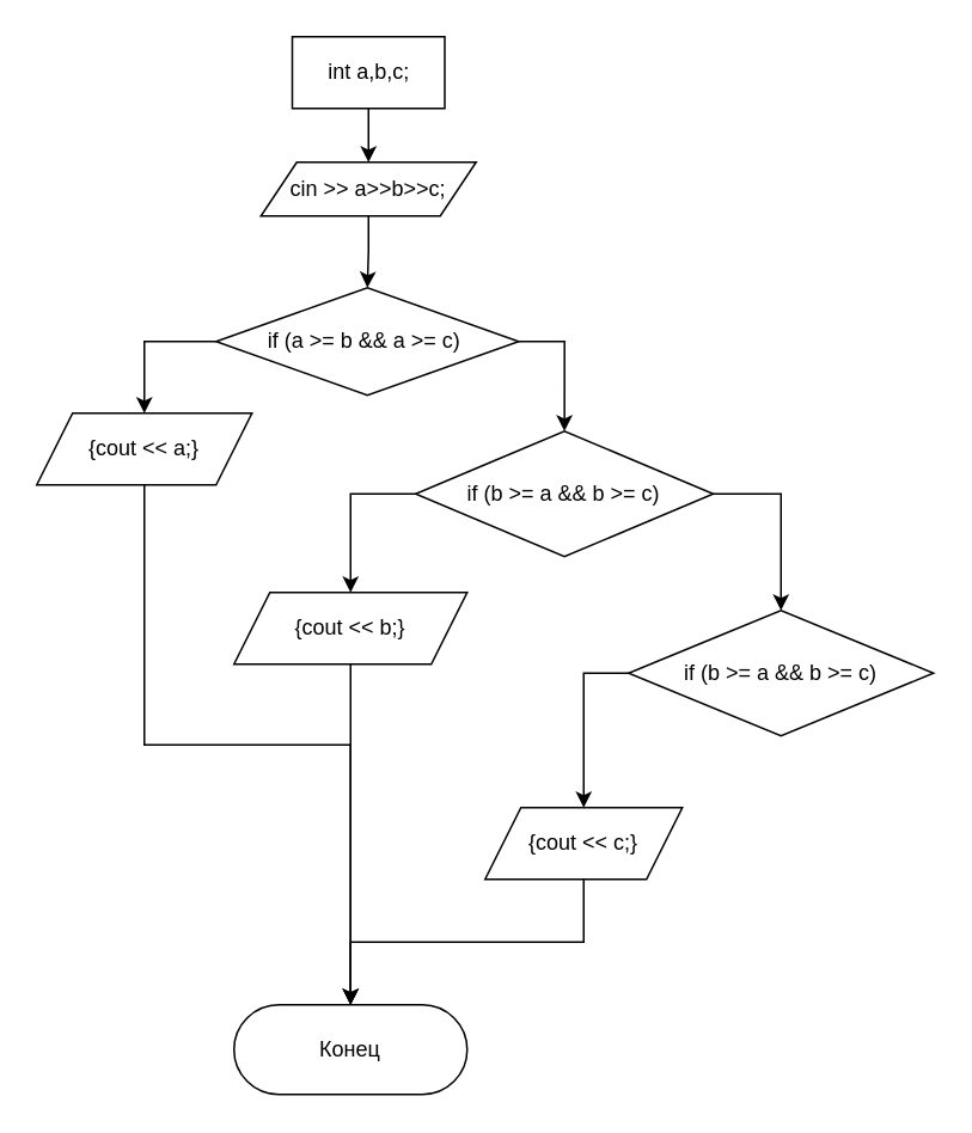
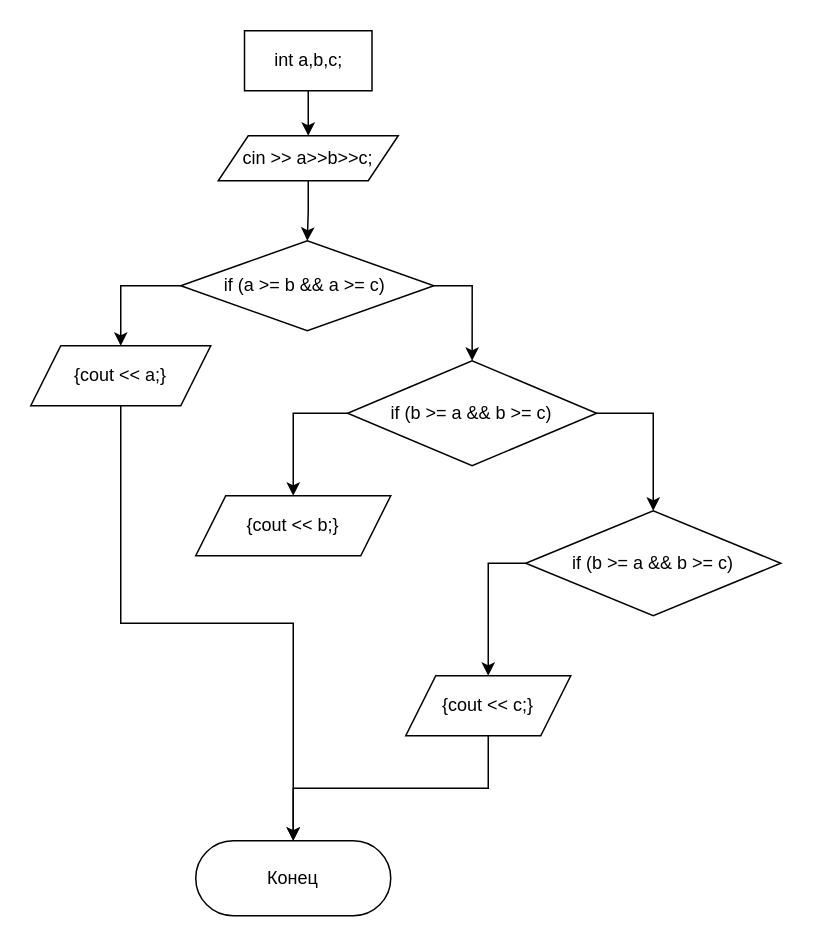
  <mxCell id="0" />
  <mxCell id="1" parent="0" />
  <mxCell id="2" style="edgeStyle=orthogonalEdgeStyle;rounded=0;orthogonalLoop=1;jettySize=auto;html=1;exitX=0.5;exitY=1;exitDx=0;exitDy=0;entryX=0.5;entryY=0;entryDx=0;entryDy=0;" edge="1" parent="1" source="3" target="10"><mxGeometry relative="1" as="geometry" /></mxCell>
  <mxCell id="3" value="int a,b,c;" style="rounded=0;whiteSpace=wrap;html=1;" vertex="1" parent="1"><mxGeometry x="162.5" y="20" width="85" height="40" as="geometry" /></mxCell>
  <mxCell id="4" style="edgeStyle=orthogonalEdgeStyle;rounded=0;orthogonalLoop=1;jettySize=auto;html=1;exitX=0.5;exitY=1;exitDx=0;exitDy=0;entryX=0.5;entryY=0;entryDx=0;entryDy=0;" edge="1" parent="1" source="5" target="20"><mxGeometry relative="1" as="geometry" /></mxCell>
  <mxCell id="5" value="{cout &amp;lt;&amp;lt; a;}" style="shape=parallelogram;perimeter=parallelogramPerimeter;whiteSpace=wrap;html=1;fixedSize=1;rounded=1;arcSize=0;" vertex="1" parent="1"><mxGeometry x="20" y="230" width="120" height="40" as="geometry" /></mxCell>
  <mxCell id="6" style="edgeStyle=orthogonalEdgeStyle;rounded=0;orthogonalLoop=1;jettySize=auto;html=1;exitX=0;exitY=0.5;exitDx=0;exitDy=0;entryX=0.5;entryY=0;entryDx=0;entryDy=0;" edge="1" parent="1" source="8" target="5"><mxGeometry relative="1" as="geometry" /></mxCell>
  <mxCell id="7" style="edgeStyle=orthogonalEdgeStyle;rounded=0;orthogonalLoop=1;jettySize=auto;html=1;exitX=1;exitY=0.5;exitDx=0;exitDy=0;entryX=0.5;entryY=0;entryDx=0;entryDy=0;" edge="1" parent="1" source="8" target="13"><mxGeometry relative="1" as="geometry" /></mxCell>
  <mxCell id="8" value="if (a &amp;gt;= b &amp;amp;&amp;amp; a &amp;gt;= c)&amp;nbsp;" style="rhombus;whiteSpace=wrap;html=1;rounded=1;arcSize=0;" vertex="1" parent="1"><mxGeometry x="120" y="160" width="168.75" height="60" as="geometry" /></mxCell>
  <mxCell id="9" style="edgeStyle=orthogonalEdgeStyle;rounded=0;orthogonalLoop=1;jettySize=auto;html=1;exitX=0.5;exitY=1;exitDx=0;exitDy=0;entryX=0.5;entryY=0;entryDx=0;entryDy=0;" edge="1" parent="1" source="10" target="8"><mxGeometry relative="1" as="geometry" /></mxCell>
  <mxCell id="10" value="cin &amp;gt;&amp;gt; a&amp;gt;&amp;gt;b&amp;gt;&amp;gt;c;" style="shape=parallelogram;perimeter=parallelogramPerimeter;whiteSpace=wrap;html=1;fixedSize=1;rounded=1;arcSize=0;" vertex="1" parent="1"><mxGeometry x="145" y="90" width="120" height="30" as="geometry" /></mxCell>
  <mxCell id="11" style="edgeStyle=orthogonalEdgeStyle;rounded=0;orthogonalLoop=1;jettySize=auto;html=1;exitX=1;exitY=0.5;exitDx=0;exitDy=0;entryX=0.5;entryY=0;entryDx=0;entryDy=0;" edge="1" parent="1" source="13" target="17"><mxGeometry relative="1" as="geometry" /></mxCell>
  <mxCell id="12" style="edgeStyle=orthogonalEdgeStyle;rounded=0;orthogonalLoop=1;jettySize=auto;html=1;exitX=0;exitY=0.5;exitDx=0;exitDy=0;entryX=0.5;entryY=0;entryDx=0;entryDy=0;" edge="1" parent="1" source="13" target="15"><mxGeometry relative="1" as="geometry" /></mxCell>
  <mxCell id="13" value="if (b &amp;gt;= a &amp;amp;&amp;amp; b &amp;gt;= c)" style="rhombus;whiteSpace=wrap;html=1;rounded=1;arcSize=0;" vertex="1" parent="1"><mxGeometry x="231.25" y="240" width="166" height="70" as="geometry" /></mxCell>
- <mxCell id="14" style="edgeStyle=orthogonalEdgeStyle;rounded=0;orthogonalLoop=1;jettySize=auto;html=1;exitX=0.5;exitY=1;exitDx=0;exitDy=0;entryX=0.5;entryY=0;entryDx=0;entryDy=0;" edge="1" parent="1" source="15" target="20"><mxGeometry relative="1" as="geometry" /></mxCell>
  <mxCell id="15" value="{cout &amp;lt;&amp;lt; b;}" style="shape=parallelogram;perimeter=parallelogramPerimeter;whiteSpace=wrap;html=1;fixedSize=1;rounded=1;arcSize=0;" vertex="1" parent="1"><mxGeometry x="130" y="330" width="130" height="40" as="geometry" /></mxCell>
  <mxCell id="16" style="edgeStyle=orthogonalEdgeStyle;rounded=0;orthogonalLoop=1;jettySize=auto;html=1;exitX=0;exitY=0.5;exitDx=0;exitDy=0;entryX=0.5;entryY=0;entryDx=0;entryDy=0;" edge="1" parent="1" source="17" target="19"><mxGeometry relative="1" as="geometry" /></mxCell>
  <mxCell id="17" value="if (b &amp;gt;= a &amp;amp;&amp;amp; b &amp;gt;= c)" style="rhombus;whiteSpace=wrap;html=1;rounded=1;arcSize=0;" vertex="1" parent="1"><mxGeometry x="350" y="340" width="170" height="70" as="geometry" /></mxCell>
  <mxCell id="18" style="edgeStyle=orthogonalEdgeStyle;rounded=0;orthogonalLoop=1;jettySize=auto;html=1;exitX=0.5;exitY=1;exitDx=0;exitDy=0;entryX=0.5;entryY=0;entryDx=0;entryDy=0;" edge="1" parent="1" source="19" target="20"><mxGeometry relative="1" as="geometry" /></mxCell>
  <mxCell id="19" value="{cout &amp;lt;&amp;lt; c;}" style="shape=parallelogram;perimeter=parallelogramPerimeter;whiteSpace=wrap;html=1;fixedSize=1;rounded=1;arcSize=0;" vertex="1" parent="1"><mxGeometry x="270" y="450" width="110" height="40" as="geometry" /></mxCell>
  <mxCell id="20" value="Конец" style="rounded=1;whiteSpace=wrap;html=1;arcSize=50;" vertex="1" parent="1"><mxGeometry x="130" y="560" width="130" height="50" as="geometry" /></mxCell>
